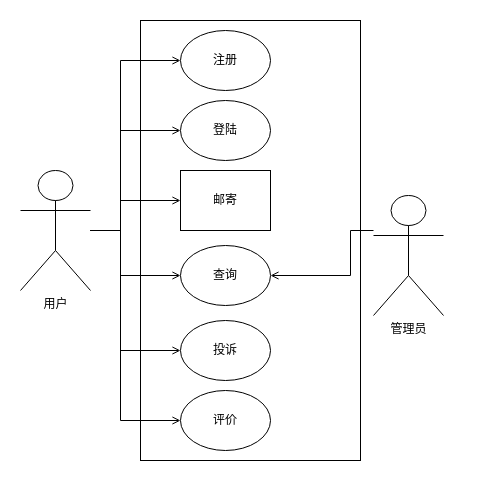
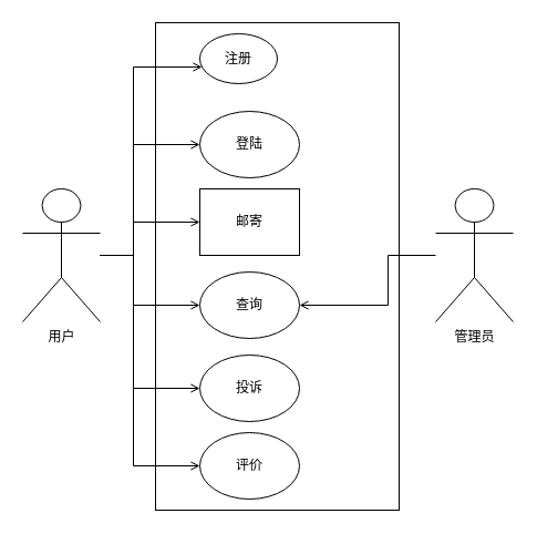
  <mxCell id="0" />
  <mxCell id="1" parent="0" />
  <mxCell id="2" value="" style="rounded=0;whiteSpace=wrap;html=1;shadow=0;comic=0;gradientColor=none;" vertex="1" parent="1"><mxGeometry x="140" y="20" width="220" height="440" as="geometry" /></mxCell>
- <mxCell id="3" value="注册" style="ellipse;whiteSpace=wrap;html=1;shadow=0;comic=0;gradientColor=none;" vertex="1" parent="1"><mxGeometry x="180" y="30" width="90" height="60" as="geometry" /></mxCell>
+ <mxCell id="3" value="注册" style="ellipse;whiteSpace=wrap;html=1;shadow=0;comic=0;gradientColor=none;" vertex="1" parent="1"><mxGeometry x="180" y="30" width="70" height="45" as="geometry" /></mxCell>
  <mxCell id="4" value="登陆" style="ellipse;whiteSpace=wrap;html=1;shadow=0;comic=0;gradientColor=none;" vertex="1" parent="1"><mxGeometry x="180" y="100" width="90" height="60" as="geometry" /></mxCell>
  <mxCell id="5" value="邮寄" style="whiteSpace=wrap;html=1;shadow=0;comic=0;gradientColor=none;rounded=0;" vertex="1" parent="1"><mxGeometry x="180" y="170" width="90" height="60" as="geometry" /></mxCell>
  <mxCell id="6" value="查询" style="ellipse;whiteSpace=wrap;html=1;shadow=0;comic=0;gradientColor=none;" vertex="1" parent="1"><mxGeometry x="180" y="245" width="90" height="60" as="geometry" /></mxCell>
  <mxCell id="7" value="投诉" style="ellipse;whiteSpace=wrap;html=1;shadow=0;comic=0;gradientColor=none;" vertex="1" parent="1"><mxGeometry x="180" y="320" width="90" height="60" as="geometry" /></mxCell>
  <mxCell id="8" style="edgeStyle=orthogonalEdgeStyle;rounded=0;orthogonalLoop=1;jettySize=auto;html=1;exitX=0.5;exitY=1;exitDx=0;exitDy=0;" edge="1" parent="1" source="5" target="5"><mxGeometry relative="1" as="geometry" /></mxCell>
  <mxCell id="9" value="" style="edgeStyle=orthogonalEdgeStyle;rounded=0;orthogonalLoop=1;jettySize=auto;html=1;endArrow=open;endFill=0;" edge="1" parent="1" source="15" target="3"><mxGeometry relative="1" as="geometry"><mxPoint x="130" y="220" as="targetPoint" /><Array as="points"><mxPoint x="120" y="230" /><mxPoint x="120" y="60" /></Array></mxGeometry></mxCell>
  <mxCell id="10" style="edgeStyle=orthogonalEdgeStyle;rounded=0;orthogonalLoop=1;jettySize=auto;html=1;entryX=0;entryY=0.5;entryDx=0;entryDy=0;endArrow=open;endFill=0;" edge="1" parent="1" source="15" target="4"><mxGeometry relative="1" as="geometry"><Array as="points"><mxPoint x="120" y="230" /><mxPoint x="120" y="130" /></Array></mxGeometry></mxCell>
  <mxCell id="11" style="edgeStyle=orthogonalEdgeStyle;rounded=0;orthogonalLoop=1;jettySize=auto;html=1;endArrow=open;endFill=0;" edge="1" parent="1" source="15" target="5"><mxGeometry relative="1" as="geometry"><Array as="points"><mxPoint x="120" y="230" /><mxPoint x="120" y="200" /></Array></mxGeometry></mxCell>
  <mxCell id="12" style="edgeStyle=orthogonalEdgeStyle;rounded=0;orthogonalLoop=1;jettySize=auto;html=1;endArrow=open;endFill=0;" edge="1" parent="1" source="15" target="6"><mxGeometry relative="1" as="geometry"><Array as="points"><mxPoint x="120" y="230" /><mxPoint x="120" y="275" /></Array></mxGeometry></mxCell>
  <mxCell id="13" style="edgeStyle=orthogonalEdgeStyle;rounded=0;orthogonalLoop=1;jettySize=auto;html=1;entryX=0;entryY=0.5;entryDx=0;entryDy=0;endArrow=open;endFill=0;" edge="1" parent="1" source="15" target="7"><mxGeometry relative="1" as="geometry"><Array as="points"><mxPoint x="120" y="230" /><mxPoint x="120" y="350" /></Array></mxGeometry></mxCell>
  <mxCell id="14" style="edgeStyle=orthogonalEdgeStyle;rounded=0;orthogonalLoop=1;jettySize=auto;html=1;entryX=0;entryY=0.5;entryDx=0;entryDy=0;endArrow=open;endFill=0;" edge="1" parent="1" source="15" target="16"><mxGeometry relative="1" as="geometry"><Array as="points"><mxPoint x="120" y="230" /><mxPoint x="120" y="420" /></Array></mxGeometry></mxCell>
  <mxCell id="15" value="用户" style="shape=umlActor;verticalLabelPosition=bottom;labelBackgroundColor=#ffffff;verticalAlign=top;html=1;outlineConnect=0;" vertex="1" parent="1"><mxGeometry x="20" y="170" width="70" height="120" as="geometry" /></mxCell>
  <mxCell id="16" value="评价" style="ellipse;whiteSpace=wrap;html=1;shadow=0;comic=0;gradientColor=none;" vertex="1" parent="1"><mxGeometry x="180" y="390" width="90" height="60" as="geometry" /></mxCell>
  <mxCell id="17" style="edgeStyle=orthogonalEdgeStyle;rounded=0;orthogonalLoop=1;jettySize=auto;html=1;endArrow=open;endFill=0;" edge="1" parent="1" source="18" target="6"><mxGeometry relative="1" as="geometry"><Array as="points"><mxPoint x="350" y="230" /><mxPoint x="350" y="275" /></Array></mxGeometry></mxCell>
- <mxCell id="18" value="管理员" style="shape=umlActor;verticalLabelPosition=bottom;labelBackgroundColor=#ffffff;verticalAlign=top;html=1;outlineConnect=0;" vertex="1" parent="1"><mxGeometry x="373" y="195" width="70" height="120" as="geometry" /></mxCell>
+ <mxCell id="18" value="管理员" style="shape=umlActor;verticalLabelPosition=bottom;labelBackgroundColor=#ffffff;verticalAlign=top;html=1;outlineConnect=0;" vertex="1" parent="1"><mxGeometry x="393" y="170" width="70" height="120" as="geometry" /></mxCell>
